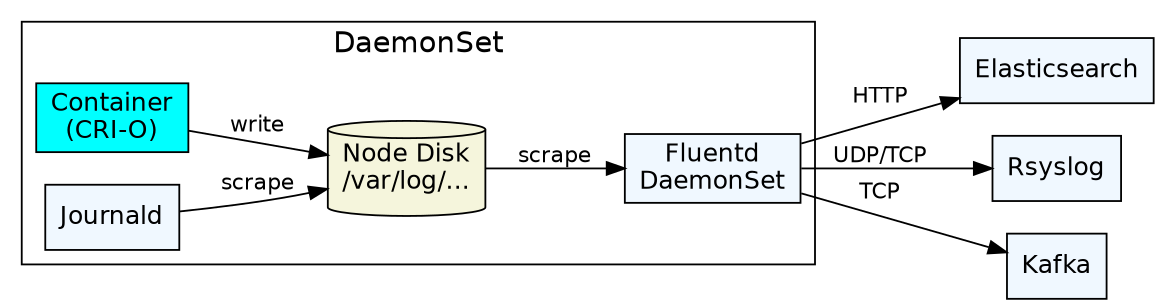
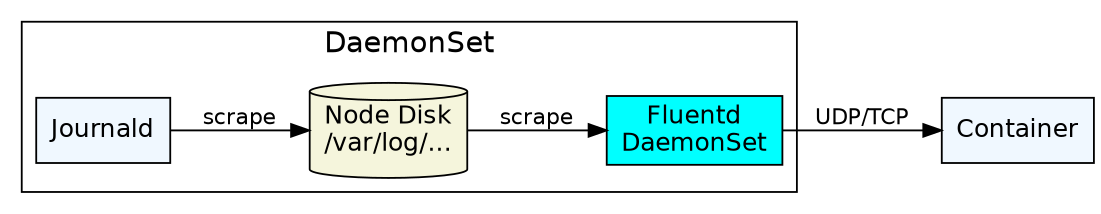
  digraph {
    fontname=helvetica
    fontsize=16
    rankdir=LR
    node [fillcolor=aliceblue fontname=helvetica fontsize=14 shape=box style=filled]
    edge [fontname=helvetica fontsize=12]
    n1 [fillcolor=beige label="Node Disk\n/var/log/..." shape=cylinder]
-   n2 [label="Fluentd\nDaemonSet"]
-   n3 [fillcolor=cyan label="Container\n(CRI-O)"]
+   n2 [fillcolor=cyan label="Fluentd\nDaemonSet"]
    Journald
-   Elasticsearch
-   Rsyslog
-   Kafka
+   Rsyslog [label=Container]
    subgraph cluster_1 {
      label=DaemonSet
      n1
      n2
-     n3
      Journald
    }
    n1 -> n2 [label=scrape]
-   n2 -> Elasticsearch [label=HTTP]
    n2 -> Rsyslog [label="UDP/TCP"]
-   n2 -> Kafka [label=TCP]
-   n3 -> n1 [label=write]
    Journald -> n1 [label=scrape]
  }
